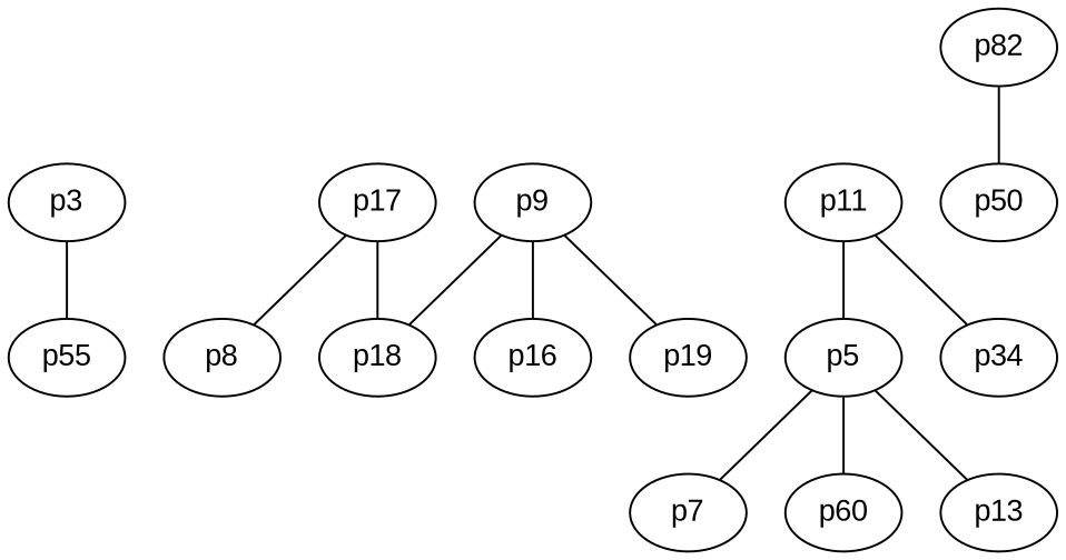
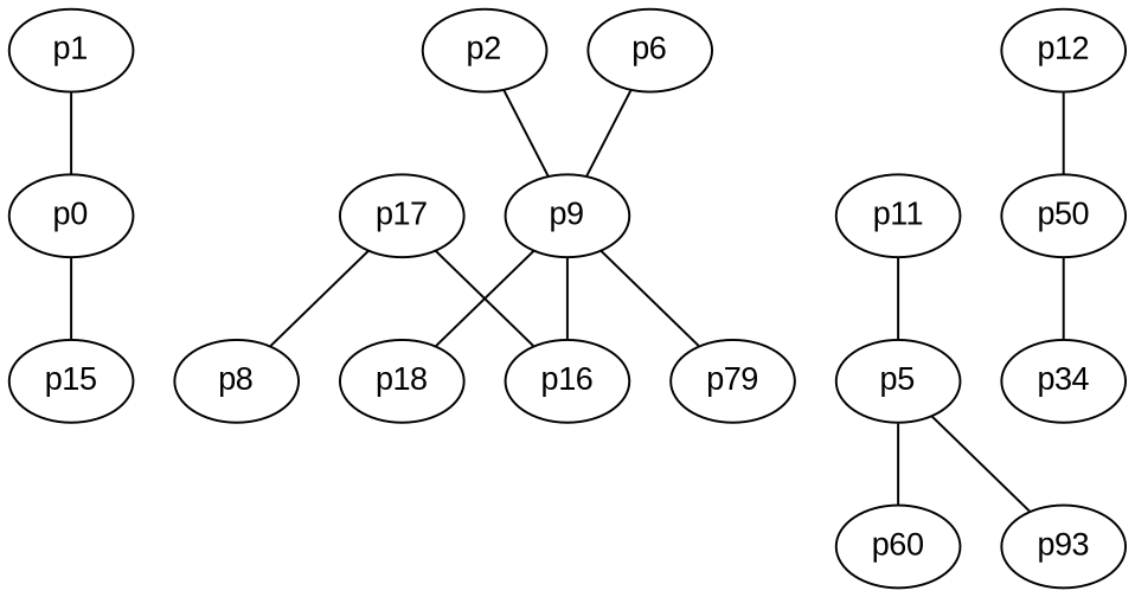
  graph {
    fontname="Liberation Sans"
    node [fontname="Liberation Sans"]
    edge [fontname="Liberation Sans"]
-   p3
-   p15 [label=p55]
+   p1
+   p3 [label=p0]
+   p15
+   p2
    p9
    p18
    p16
-   p19
+   p19 [label=p79]
    n9 [label=p50]
    p5
-   p7
    n12 [label=p60]
-   p13
+   p13 [label=p93]
+   p6
    p11
    n16 [label=p34]
-   p12 [label=p82]
+   p12
    p17
    p8
+   p1 -- p3
    p3 -- p15
+   p2 -- p9
    p9 -- p18
    p9 -- p16
    p9 -- p19
-   p5 -- p7
    p5 -- n12
    p5 -- p13
+   p6 -- p9
    p11 -- p5
-   p11 -- n16
+   n9 -- n16
    p12 -- n9
-   p17 -- p18
+   p17 -- p16
    p17 -- p8
  }
